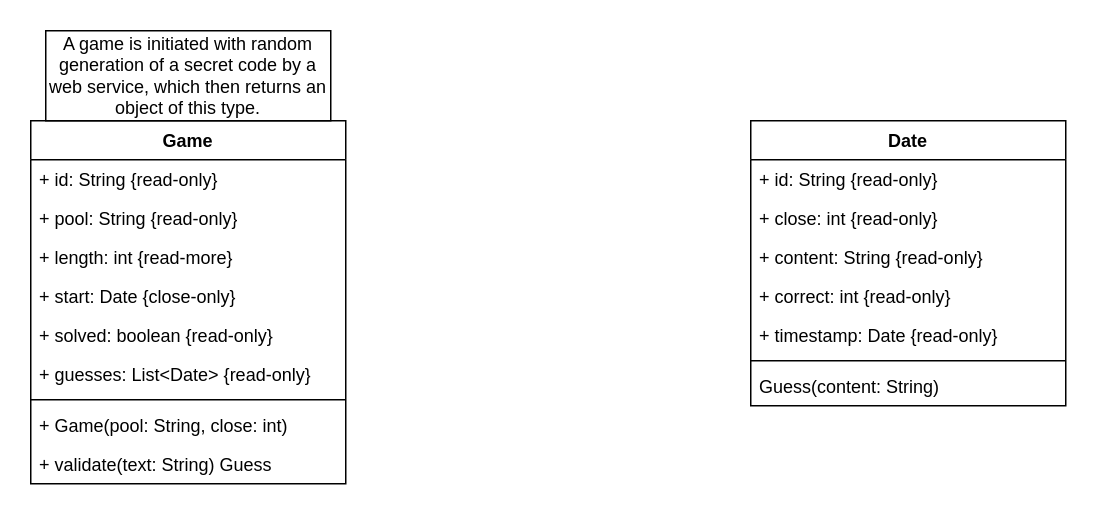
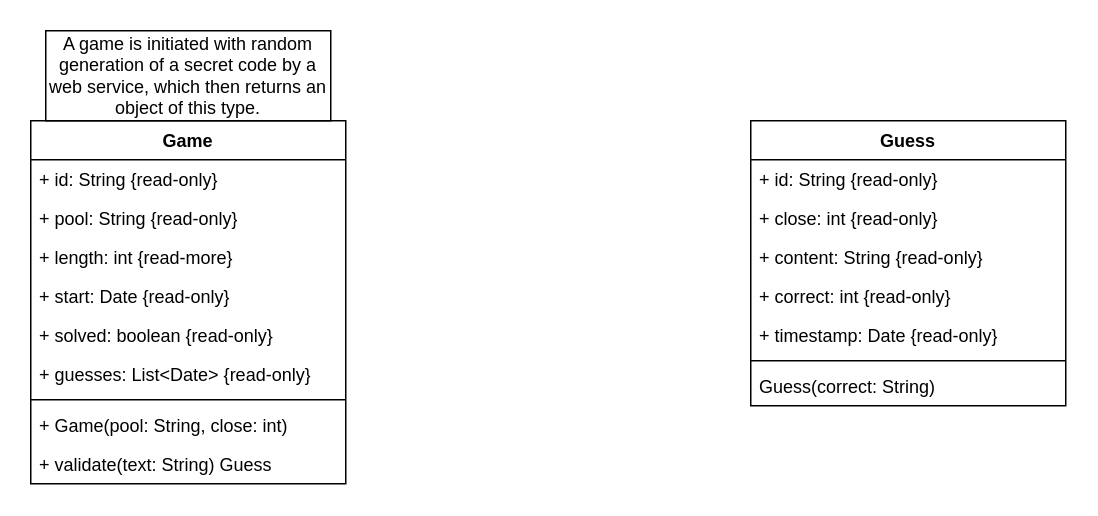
  <mxCell id="0" />
  <mxCell id="1" parent="0" />
- <mxCell id="2" value="Date" style="swimlane;fontStyle=1;align=center;verticalAlign=top;childLayout=stackLayout;horizontal=1;startSize=26;horizontalStack=0;resizeParent=1;resizeParentMax=0;resizeLast=0;collapsible=1;marginBottom=0;whiteSpace=wrap;html=1;" vertex="1" parent="1"><mxGeometry x="500" y="80" width="210" height="190" as="geometry" /></mxCell>
+ <mxCell id="2" value="Guess" style="swimlane;fontStyle=1;align=center;verticalAlign=top;childLayout=stackLayout;horizontal=1;startSize=26;horizontalStack=0;resizeParent=1;resizeParentMax=0;resizeLast=0;collapsible=1;marginBottom=0;whiteSpace=wrap;html=1;" vertex="1" parent="1"><mxGeometry x="500" y="80" width="210" height="190" as="geometry" /></mxCell>
  <mxCell id="3" value="+ id: String {read-only}" style="text;strokeColor=none;fillColor=none;align=left;verticalAlign=top;spacingLeft=4;spacingRight=4;overflow=hidden;rotatable=0;points=[[0,0.5],[1,0.5]];portConstraint=eastwest;whiteSpace=wrap;html=1;" vertex="1" parent="2"><mxGeometry y="26" width="210" height="26" as="geometry" /></mxCell>
  <mxCell id="4" value="+ close: int {read-only}" style="text;strokeColor=none;fillColor=none;align=left;verticalAlign=top;spacingLeft=4;spacingRight=4;overflow=hidden;rotatable=0;points=[[0,0.5],[1,0.5]];portConstraint=eastwest;whiteSpace=wrap;html=1;" vertex="1" parent="2"><mxGeometry y="52" width="210" height="26" as="geometry" /></mxCell>
  <mxCell id="5" value="+ content: String {read-only}" style="text;strokeColor=none;fillColor=none;align=left;verticalAlign=top;spacingLeft=4;spacingRight=4;overflow=hidden;rotatable=0;points=[[0,0.5],[1,0.5]];portConstraint=eastwest;whiteSpace=wrap;html=1;" vertex="1" parent="2"><mxGeometry y="78" width="210" height="26" as="geometry" /></mxCell>
  <mxCell id="6" value="+ correct: int {read-only}" style="text;strokeColor=none;fillColor=none;align=left;verticalAlign=top;spacingLeft=4;spacingRight=4;overflow=hidden;rotatable=0;points=[[0,0.5],[1,0.5]];portConstraint=eastwest;whiteSpace=wrap;html=1;" vertex="1" parent="2"><mxGeometry y="104" width="210" height="26" as="geometry" /></mxCell>
  <mxCell id="7" value="+ timestamp: Date {read-only}" style="text;strokeColor=none;fillColor=none;align=left;verticalAlign=top;spacingLeft=4;spacingRight=4;overflow=hidden;rotatable=0;points=[[0,0.5],[1,0.5]];portConstraint=eastwest;whiteSpace=wrap;html=1;" vertex="1" parent="2"><mxGeometry y="130" width="210" height="26" as="geometry" /></mxCell>
  <mxCell id="8" value="" style="line;strokeWidth=1;fillColor=none;align=left;verticalAlign=middle;spacingTop=-1;spacingLeft=3;spacingRight=3;rotatable=0;labelPosition=right;points=[];portConstraint=eastwest;strokeColor=inherit;" vertex="1" parent="2"><mxGeometry y="156" width="210" height="8" as="geometry" /></mxCell>
- <mxCell id="9" value="Guess(content: String)" style="text;strokeColor=none;fillColor=none;align=left;verticalAlign=top;spacingLeft=4;spacingRight=4;overflow=hidden;rotatable=0;points=[[0,0.5],[1,0.5]];portConstraint=eastwest;whiteSpace=wrap;html=1;" vertex="1" parent="2"><mxGeometry y="164" width="210" height="26" as="geometry" /></mxCell>
+ <mxCell id="9" value="Guess(correct: String)" style="text;strokeColor=none;fillColor=none;align=left;verticalAlign=top;spacingLeft=4;spacingRight=4;overflow=hidden;rotatable=0;points=[[0,0.5],[1,0.5]];portConstraint=eastwest;whiteSpace=wrap;html=1;" vertex="1" parent="2"><mxGeometry y="164" width="210" height="26" as="geometry" /></mxCell>
  <mxCell id="10" value="Game" style="swimlane;fontStyle=1;align=center;verticalAlign=top;childLayout=stackLayout;horizontal=1;startSize=26;horizontalStack=0;resizeParent=1;resizeParentMax=0;resizeLast=0;collapsible=1;marginBottom=0;whiteSpace=wrap;html=1;" vertex="1" parent="1"><mxGeometry x="20" y="80" width="210" height="242" as="geometry" /></mxCell>
  <mxCell id="11" value="+ id: String {read-only}" style="text;strokeColor=none;fillColor=none;align=left;verticalAlign=top;spacingLeft=4;spacingRight=4;overflow=hidden;rotatable=0;points=[[0,0.5],[1,0.5]];portConstraint=eastwest;whiteSpace=wrap;html=1;" vertex="1" parent="10"><mxGeometry y="26" width="210" height="26" as="geometry" /></mxCell>
  <mxCell id="12" value="+ pool: String {read-only}" style="text;strokeColor=none;fillColor=none;align=left;verticalAlign=top;spacingLeft=4;spacingRight=4;overflow=hidden;rotatable=0;points=[[0,0.5],[1,0.5]];portConstraint=eastwest;whiteSpace=wrap;html=1;" vertex="1" parent="10"><mxGeometry y="52" width="210" height="26" as="geometry" /></mxCell>
  <mxCell id="13" value="+ length: int {read-more}" style="text;strokeColor=none;fillColor=none;align=left;verticalAlign=top;spacingLeft=4;spacingRight=4;overflow=hidden;rotatable=0;points=[[0,0.5],[1,0.5]];portConstraint=eastwest;whiteSpace=wrap;html=1;" vertex="1" parent="10"><mxGeometry y="78" width="210" height="26" as="geometry" /></mxCell>
- <mxCell id="14" value="+ start: Date {close-only}" style="text;strokeColor=none;fillColor=none;align=left;verticalAlign=top;spacingLeft=4;spacingRight=4;overflow=hidden;rotatable=0;points=[[0,0.5],[1,0.5]];portConstraint=eastwest;whiteSpace=wrap;html=1;" vertex="1" parent="10"><mxGeometry y="104" width="210" height="26" as="geometry" /></mxCell>
+ <mxCell id="14" value="+ start: Date {read-only}" style="text;strokeColor=none;fillColor=none;align=left;verticalAlign=top;spacingLeft=4;spacingRight=4;overflow=hidden;rotatable=0;points=[[0,0.5],[1,0.5]];portConstraint=eastwest;whiteSpace=wrap;html=1;" vertex="1" parent="10"><mxGeometry y="104" width="210" height="26" as="geometry" /></mxCell>
  <mxCell id="15" value="+ solved: boolean {read-only}" style="text;strokeColor=none;fillColor=none;align=left;verticalAlign=top;spacingLeft=4;spacingRight=4;overflow=hidden;rotatable=0;points=[[0,0.5],[1,0.5]];portConstraint=eastwest;whiteSpace=wrap;html=1;" vertex="1" parent="10"><mxGeometry y="130" width="210" height="26" as="geometry" /></mxCell>
  <mxCell id="16" value="+ guesses: List&amp;lt;Date&amp;gt; {read-only}" style="text;strokeColor=none;fillColor=none;align=left;verticalAlign=top;spacingLeft=4;spacingRight=4;overflow=hidden;rotatable=0;points=[[0,0.5],[1,0.5]];portConstraint=eastwest;whiteSpace=wrap;html=1;" vertex="1" parent="10"><mxGeometry y="156" width="210" height="26" as="geometry" /></mxCell>
  <mxCell id="17" value="" style="line;strokeWidth=1;fillColor=none;align=left;verticalAlign=middle;spacingTop=-1;spacingLeft=3;spacingRight=3;rotatable=0;labelPosition=right;points=[];portConstraint=eastwest;strokeColor=inherit;" vertex="1" parent="10"><mxGeometry y="182" width="210" height="8" as="geometry" /></mxCell>
  <mxCell id="18" value="+ Game(pool: String, close: int)" style="text;strokeColor=none;fillColor=none;align=left;verticalAlign=top;spacingLeft=4;spacingRight=4;overflow=hidden;rotatable=0;points=[[0,0.5],[1,0.5]];portConstraint=eastwest;whiteSpace=wrap;html=1;" vertex="1" parent="10"><mxGeometry y="190" width="210" height="26" as="geometry" /></mxCell>
  <mxCell id="19" value="+ validate(text: String) Guess" style="text;strokeColor=none;fillColor=none;align=left;verticalAlign=top;spacingLeft=4;spacingRight=4;overflow=hidden;rotatable=0;points=[[0,0.5],[1,0.5]];portConstraint=eastwest;whiteSpace=wrap;html=1;" vertex="1" parent="10"><mxGeometry y="216" width="210" height="26" as="geometry" /></mxCell>
  <mxCell id="20" value="A game is initiated with random generation of a secret code by a web service, which then returns an object of this type." style="whiteSpace=wrap;html=1;" vertex="1" parent="1"><mxGeometry x="30" y="20" width="190" height="60" as="geometry" /></mxCell>
